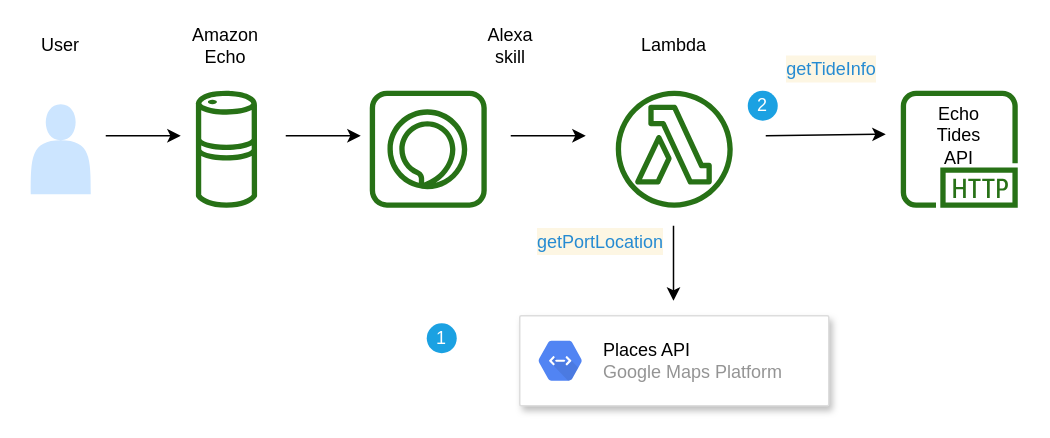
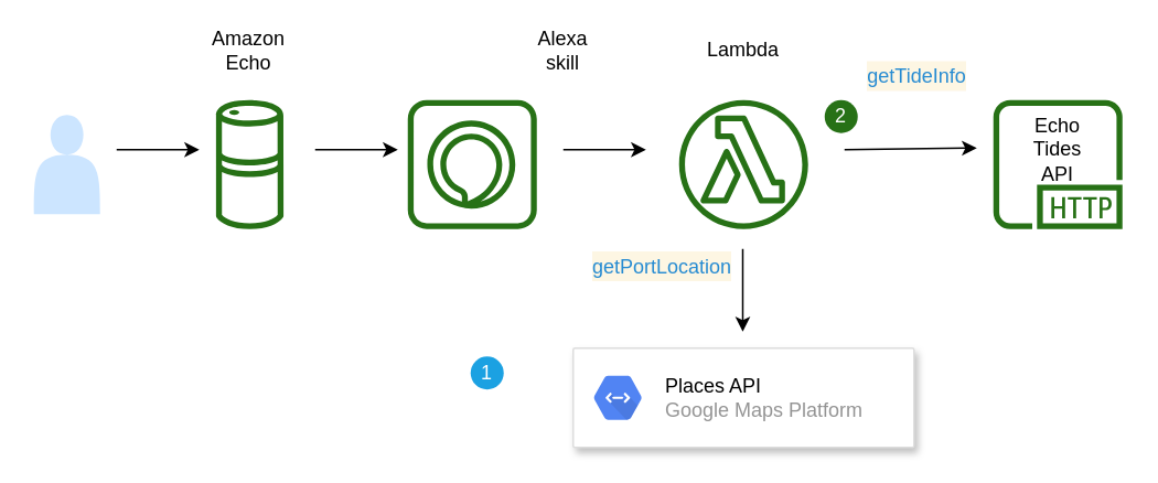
  <mxCell id="0" />
  <mxCell id="1" parent="0" />
  <mxCell id="2" value="" style="outlineConnect=0;fontColor=#232F3E;gradientColor=none;fillColor=#277116;strokeColor=none;dashed=0;verticalLabelPosition=bottom;verticalAlign=top;align=center;html=1;fontSize=12;fontStyle=0;aspect=fixed;pointerEvents=1;shape=mxgraph.aws4.lambda_function;" vertex="1" parent="1"><mxGeometry x="410" y="60" width="78" height="78" as="geometry" /></mxCell>
  <mxCell id="3" value="" style="outlineConnect=0;fontColor=#232F3E;gradientColor=none;fillColor=#277116;strokeColor=none;dashed=0;verticalLabelPosition=bottom;verticalAlign=top;align=center;html=1;fontSize=12;fontStyle=0;aspect=fixed;pointerEvents=1;shape=mxgraph.aws4.alexa_skill;" vertex="1" parent="1"><mxGeometry x="246" y="60" width="78" height="78" as="geometry" /></mxCell>
  <mxCell id="4" value="" style="outlineConnect=0;fontColor=#232F3E;gradientColor=none;fillColor=#277116;strokeColor=none;dashed=0;verticalLabelPosition=bottom;verticalAlign=top;align=center;html=1;fontSize=12;fontStyle=0;aspect=fixed;pointerEvents=1;shape=mxgraph.aws4.echo;" vertex="1" parent="1"><mxGeometry x="130" y="60" width="41" height="78" as="geometry" /></mxCell>
  <mxCell id="5" value="" style="shape=actor;whiteSpace=wrap;html=1;strokeColor=none;fillColor=#CCE5FF;" vertex="1" parent="1"><mxGeometry x="20" y="69" width="40" height="60" as="geometry" /></mxCell>
  <mxCell id="6" value="" style="strokeColor=#dddddd;shadow=1;strokeWidth=1;rounded=1;absoluteArcSize=1;arcSize=2;" vertex="1" parent="1"><mxGeometry x="346" y="210" width="206" height="60" as="geometry" /></mxCell>
  <mxCell id="7" value="&lt;font color=&quot;#000000&quot;&gt;Places API&lt;/font&gt;&lt;br&gt;&lt;font color=&quot;#949494&quot;&gt;Google Maps Platform&lt;/font&gt;" style="dashed=0;connectable=0;html=1;fillColor=#5184F3;strokeColor=none;shape=mxgraph.gcp2.hexIcon;prIcon=cloud_endpoints;part=1;labelPosition=right;verticalLabelPosition=middle;align=left;verticalAlign=middle;spacingLeft=5;fontColor=#999999;fontSize=12;" vertex="1" parent="6"><mxGeometry y="0.5" width="44" height="39" relative="1" as="geometry"><mxPoint x="5" y="-19.5" as="offset" /></mxGeometry></mxCell>
  <mxCell id="8" value="" style="outlineConnect=0;fontColor=#232F3E;gradientColor=none;fillColor=#277116;strokeColor=none;dashed=0;verticalLabelPosition=bottom;verticalAlign=top;align=center;html=1;fontSize=12;fontStyle=0;aspect=fixed;pointerEvents=1;shape=mxgraph.aws4.http_protocol;" vertex="1" parent="1"><mxGeometry x="600" y="60" width="78" height="78" as="geometry" /></mxCell>
  <mxCell id="9" value="" style="endArrow=classic;html=1;" edge="1" parent="1"><mxGeometry width="50" height="50" relative="1" as="geometry"><mxPoint x="70" y="90" as="sourcePoint" /><mxPoint x="120" y="90" as="targetPoint" /></mxGeometry></mxCell>
  <mxCell id="10" value="" style="endArrow=classic;html=1;" edge="1" parent="1"><mxGeometry width="50" height="50" relative="1" as="geometry"><mxPoint x="190" y="90" as="sourcePoint" /><mxPoint x="240" y="90" as="targetPoint" /></mxGeometry></mxCell>
  <mxCell id="11" value="" style="endArrow=classic;html=1;" edge="1" parent="1"><mxGeometry width="50" height="50" relative="1" as="geometry"><mxPoint x="340" y="90" as="sourcePoint" /><mxPoint x="390" y="90" as="targetPoint" /></mxGeometry></mxCell>
  <mxCell id="12" value="" style="endArrow=classic;html=1;" edge="1" parent="1"><mxGeometry width="50" height="50" relative="1" as="geometry"><mxPoint x="510" y="90" as="sourcePoint" /><mxPoint x="590" y="89" as="targetPoint" /></mxGeometry></mxCell>
  <mxCell id="13" value="" style="endArrow=classic;html=1;" edge="1" parent="1"><mxGeometry width="50" height="50" relative="1" as="geometry"><mxPoint x="448.5" y="150" as="sourcePoint" /><mxPoint x="448.5" y="200" as="targetPoint" /></mxGeometry></mxCell>
- <mxCell id="14" value="User" style="text;html=1;strokeColor=none;fillColor=none;align=center;verticalAlign=middle;whiteSpace=wrap;rounded=0;" vertex="1" parent="1"><mxGeometry x="20" y="20" width="40" height="20" as="geometry" /></mxCell>
  <mxCell id="15" value="Amazon Echo" style="text;html=1;strokeColor=none;fillColor=none;align=center;verticalAlign=middle;whiteSpace=wrap;rounded=0;" vertex="1" parent="1"><mxGeometry x="130" y="20" width="40" height="20" as="geometry" /></mxCell>
  <mxCell id="16" value="Alexa skill" style="text;html=1;strokeColor=none;fillColor=none;align=center;verticalAlign=middle;whiteSpace=wrap;rounded=0;" vertex="1" parent="1"><mxGeometry x="320" y="20" width="40" height="20" as="geometry" /></mxCell>
  <mxCell id="17" value="Lambda" style="text;html=1;strokeColor=none;fillColor=none;align=center;verticalAlign=middle;whiteSpace=wrap;rounded=0;" vertex="1" parent="1"><mxGeometry x="429" y="20" width="40" height="20" as="geometry" /></mxCell>
  <mxCell id="18" value="Echo Tides API" style="text;html=1;strokeColor=none;fillColor=none;align=center;verticalAlign=middle;whiteSpace=wrap;rounded=0;" vertex="1" parent="1"><mxGeometry x="619" y="80" width="40" height="20" as="geometry" /></mxCell>
  <mxCell id="19" value="&lt;meta charset=&quot;utf-8&quot;&gt;&lt;div style=&quot;color: rgb(51, 51, 51); background-color: rgb(253, 246, 227); font-weight: normal; font-size: 12px; line-height: 18px;&quot;&gt;&lt;div&gt;&lt;span style=&quot;color: #268bd2&quot;&gt;getPortLocation&lt;/span&gt;&lt;/div&gt;&lt;/div&gt;" style="text;html=1;align=center;verticalAlign=middle;whiteSpace=wrap;rounded=0;fillColor=#FFFFFF;" vertex="1" parent="1"><mxGeometry x="380" y="150" width="40" height="20" as="geometry" /></mxCell>
  <mxCell id="20" value="&lt;div style=&quot;color: rgb(51 , 51 , 51) ; background-color: rgb(253 , 246 , 227) ; font-weight: normal ; font-size: 12px ; line-height: 18px&quot;&gt;&lt;div style=&quot;line-height: 18px&quot;&gt;&lt;span style=&quot;color: #268bd2&quot;&gt;getTideInfo&lt;/span&gt;&lt;/div&gt;&lt;/div&gt;" style="text;html=1;align=center;verticalAlign=middle;whiteSpace=wrap;rounded=0;fillColor=#FFFFFF;" vertex="1" parent="1"><mxGeometry x="534" y="35" width="40" height="20" as="geometry" /></mxCell>
  <mxCell id="21" value="1" style="ellipse;whiteSpace=wrap;html=1;aspect=fixed;fillColor=#1ba1e2;fontColor=#ffffff;strokeColor=none;" vertex="1" parent="1"><mxGeometry x="284" y="215" width="20" height="20" as="geometry" /></mxCell>
- <mxCell id="22" value="2" style="ellipse;whiteSpace=wrap;html=1;aspect=fixed;fillColor=#1ba1e2;fontColor=#ffffff;strokeColor=none;" vertex="1" parent="1"><mxGeometry x="498" y="60" width="20" height="20" as="geometry" /></mxCell>
+ <mxCell id="22" value="2" style="ellipse;whiteSpace=wrap;html=1;aspect=fixed;fillColor=#277116;fontColor=#ffffff;strokeColor=none;" vertex="1" parent="1"><mxGeometry x="498" y="60" width="20" height="20" as="geometry" /></mxCell>
